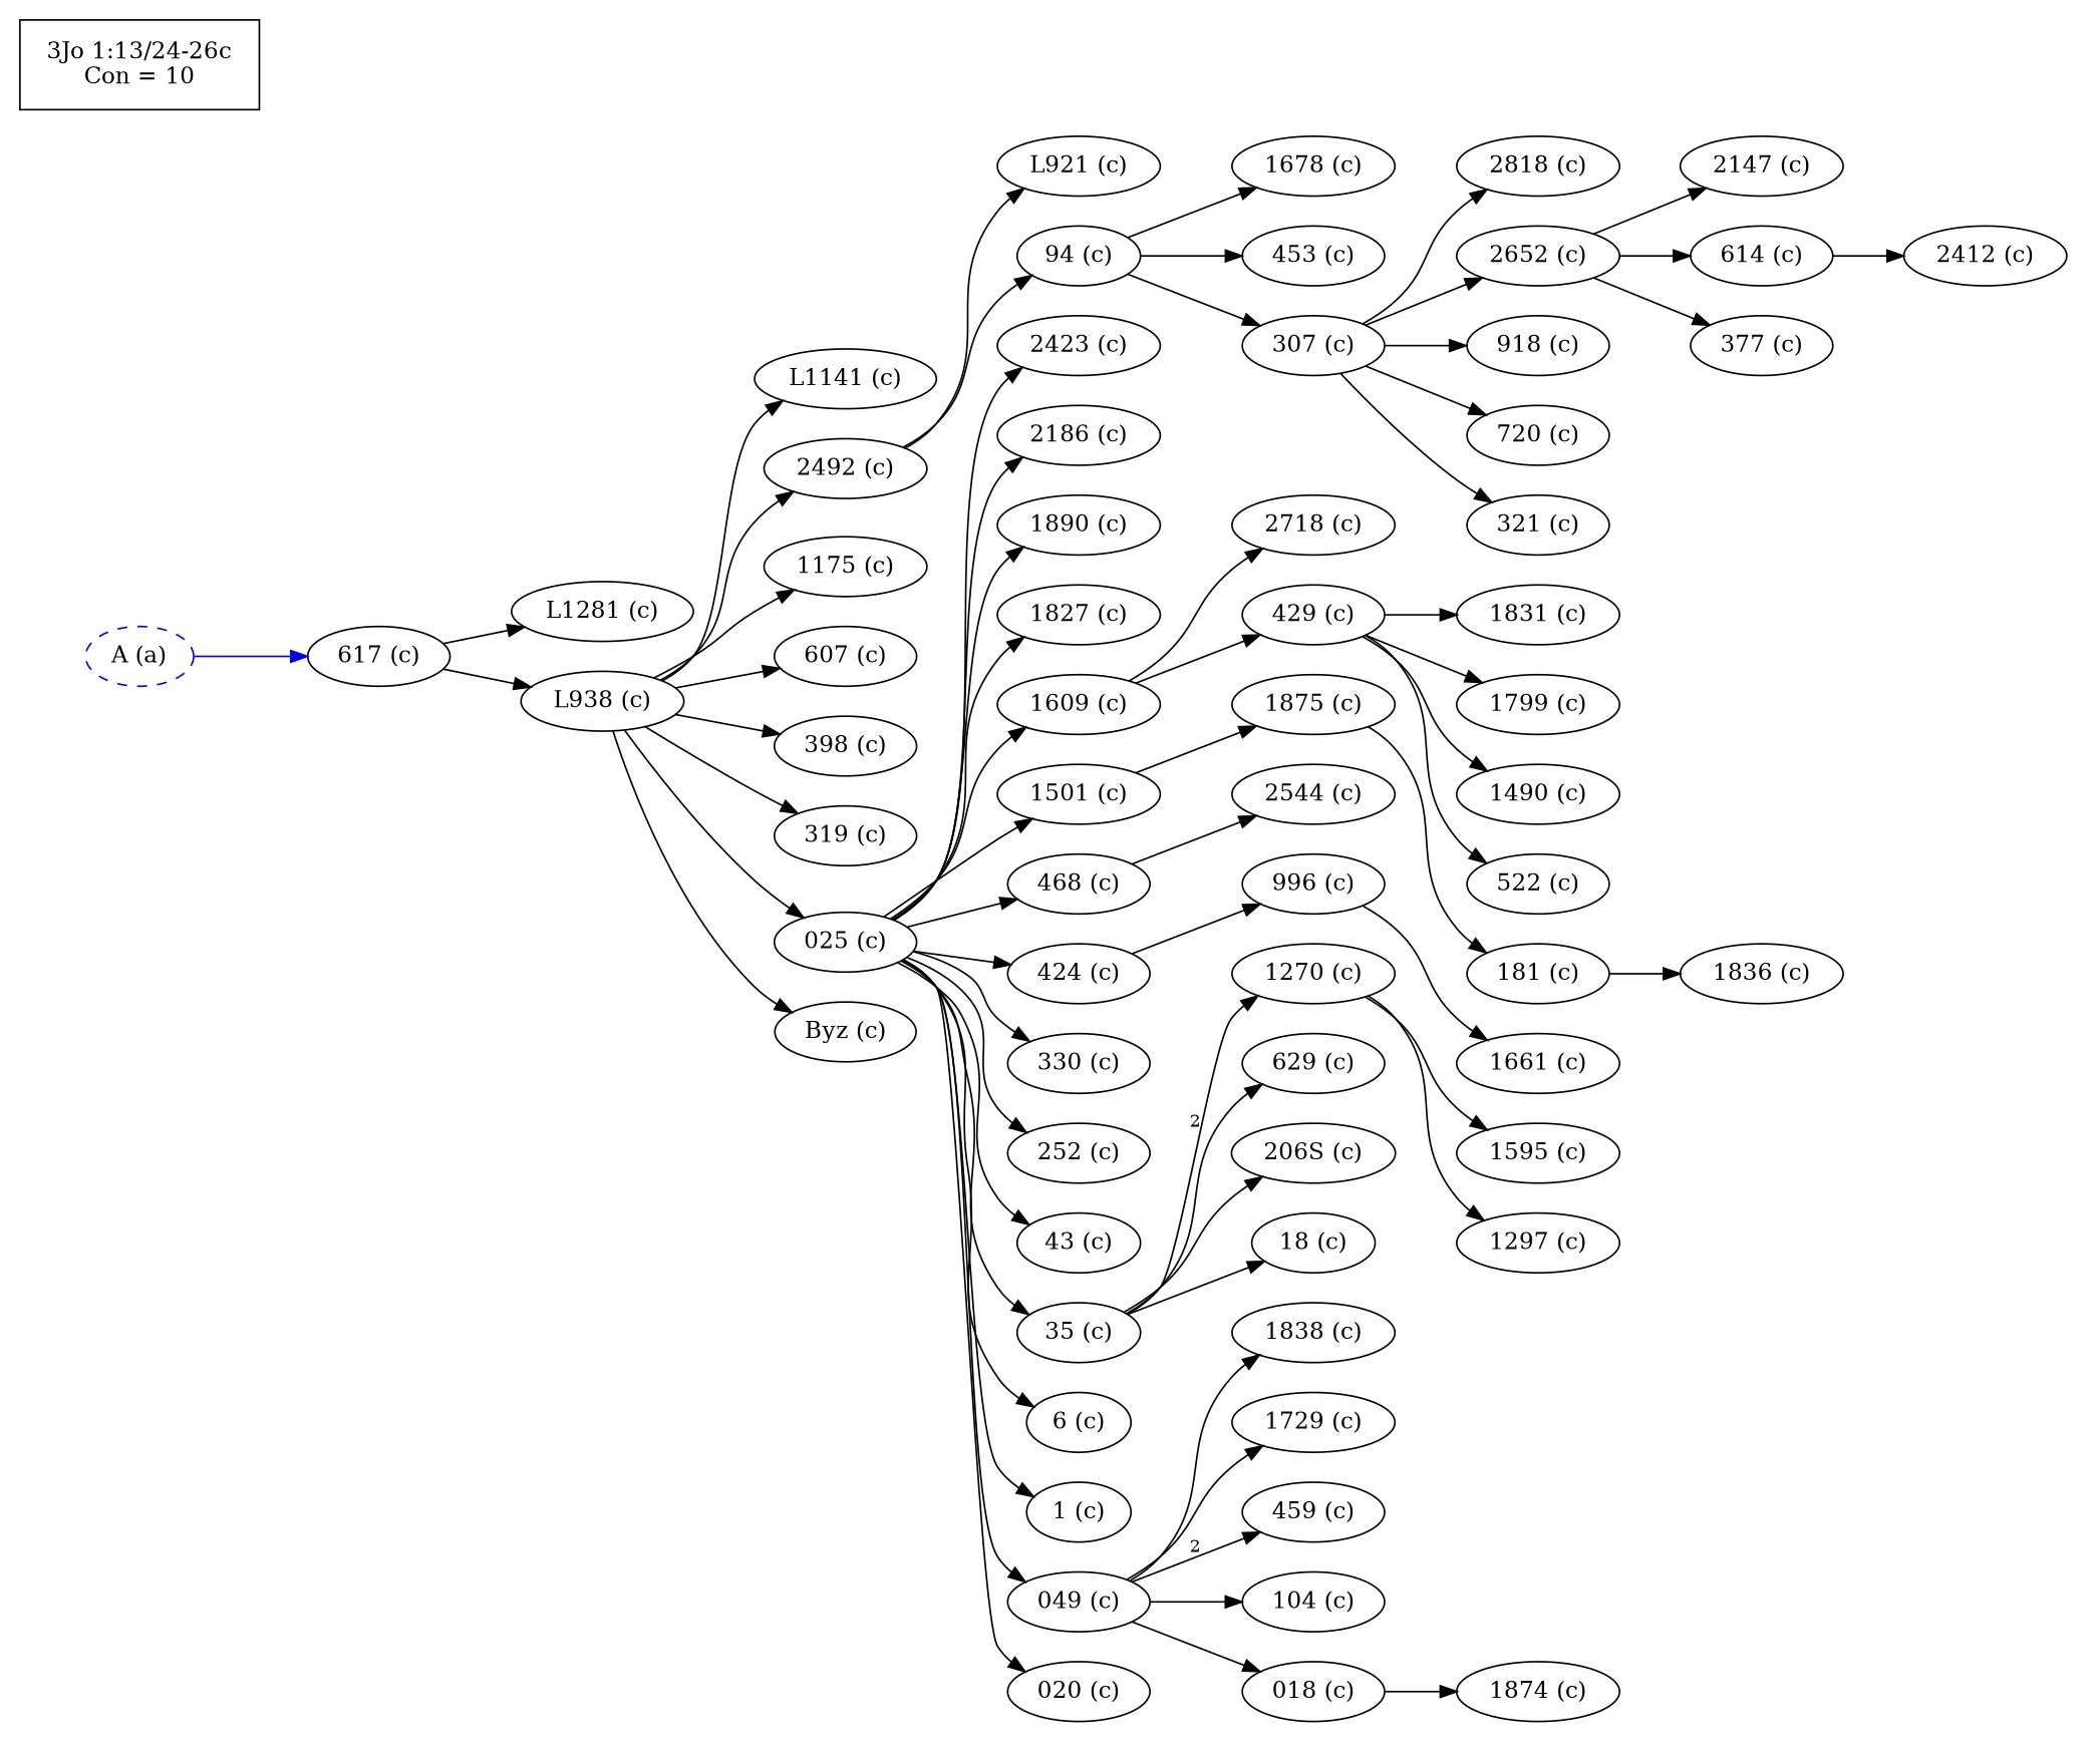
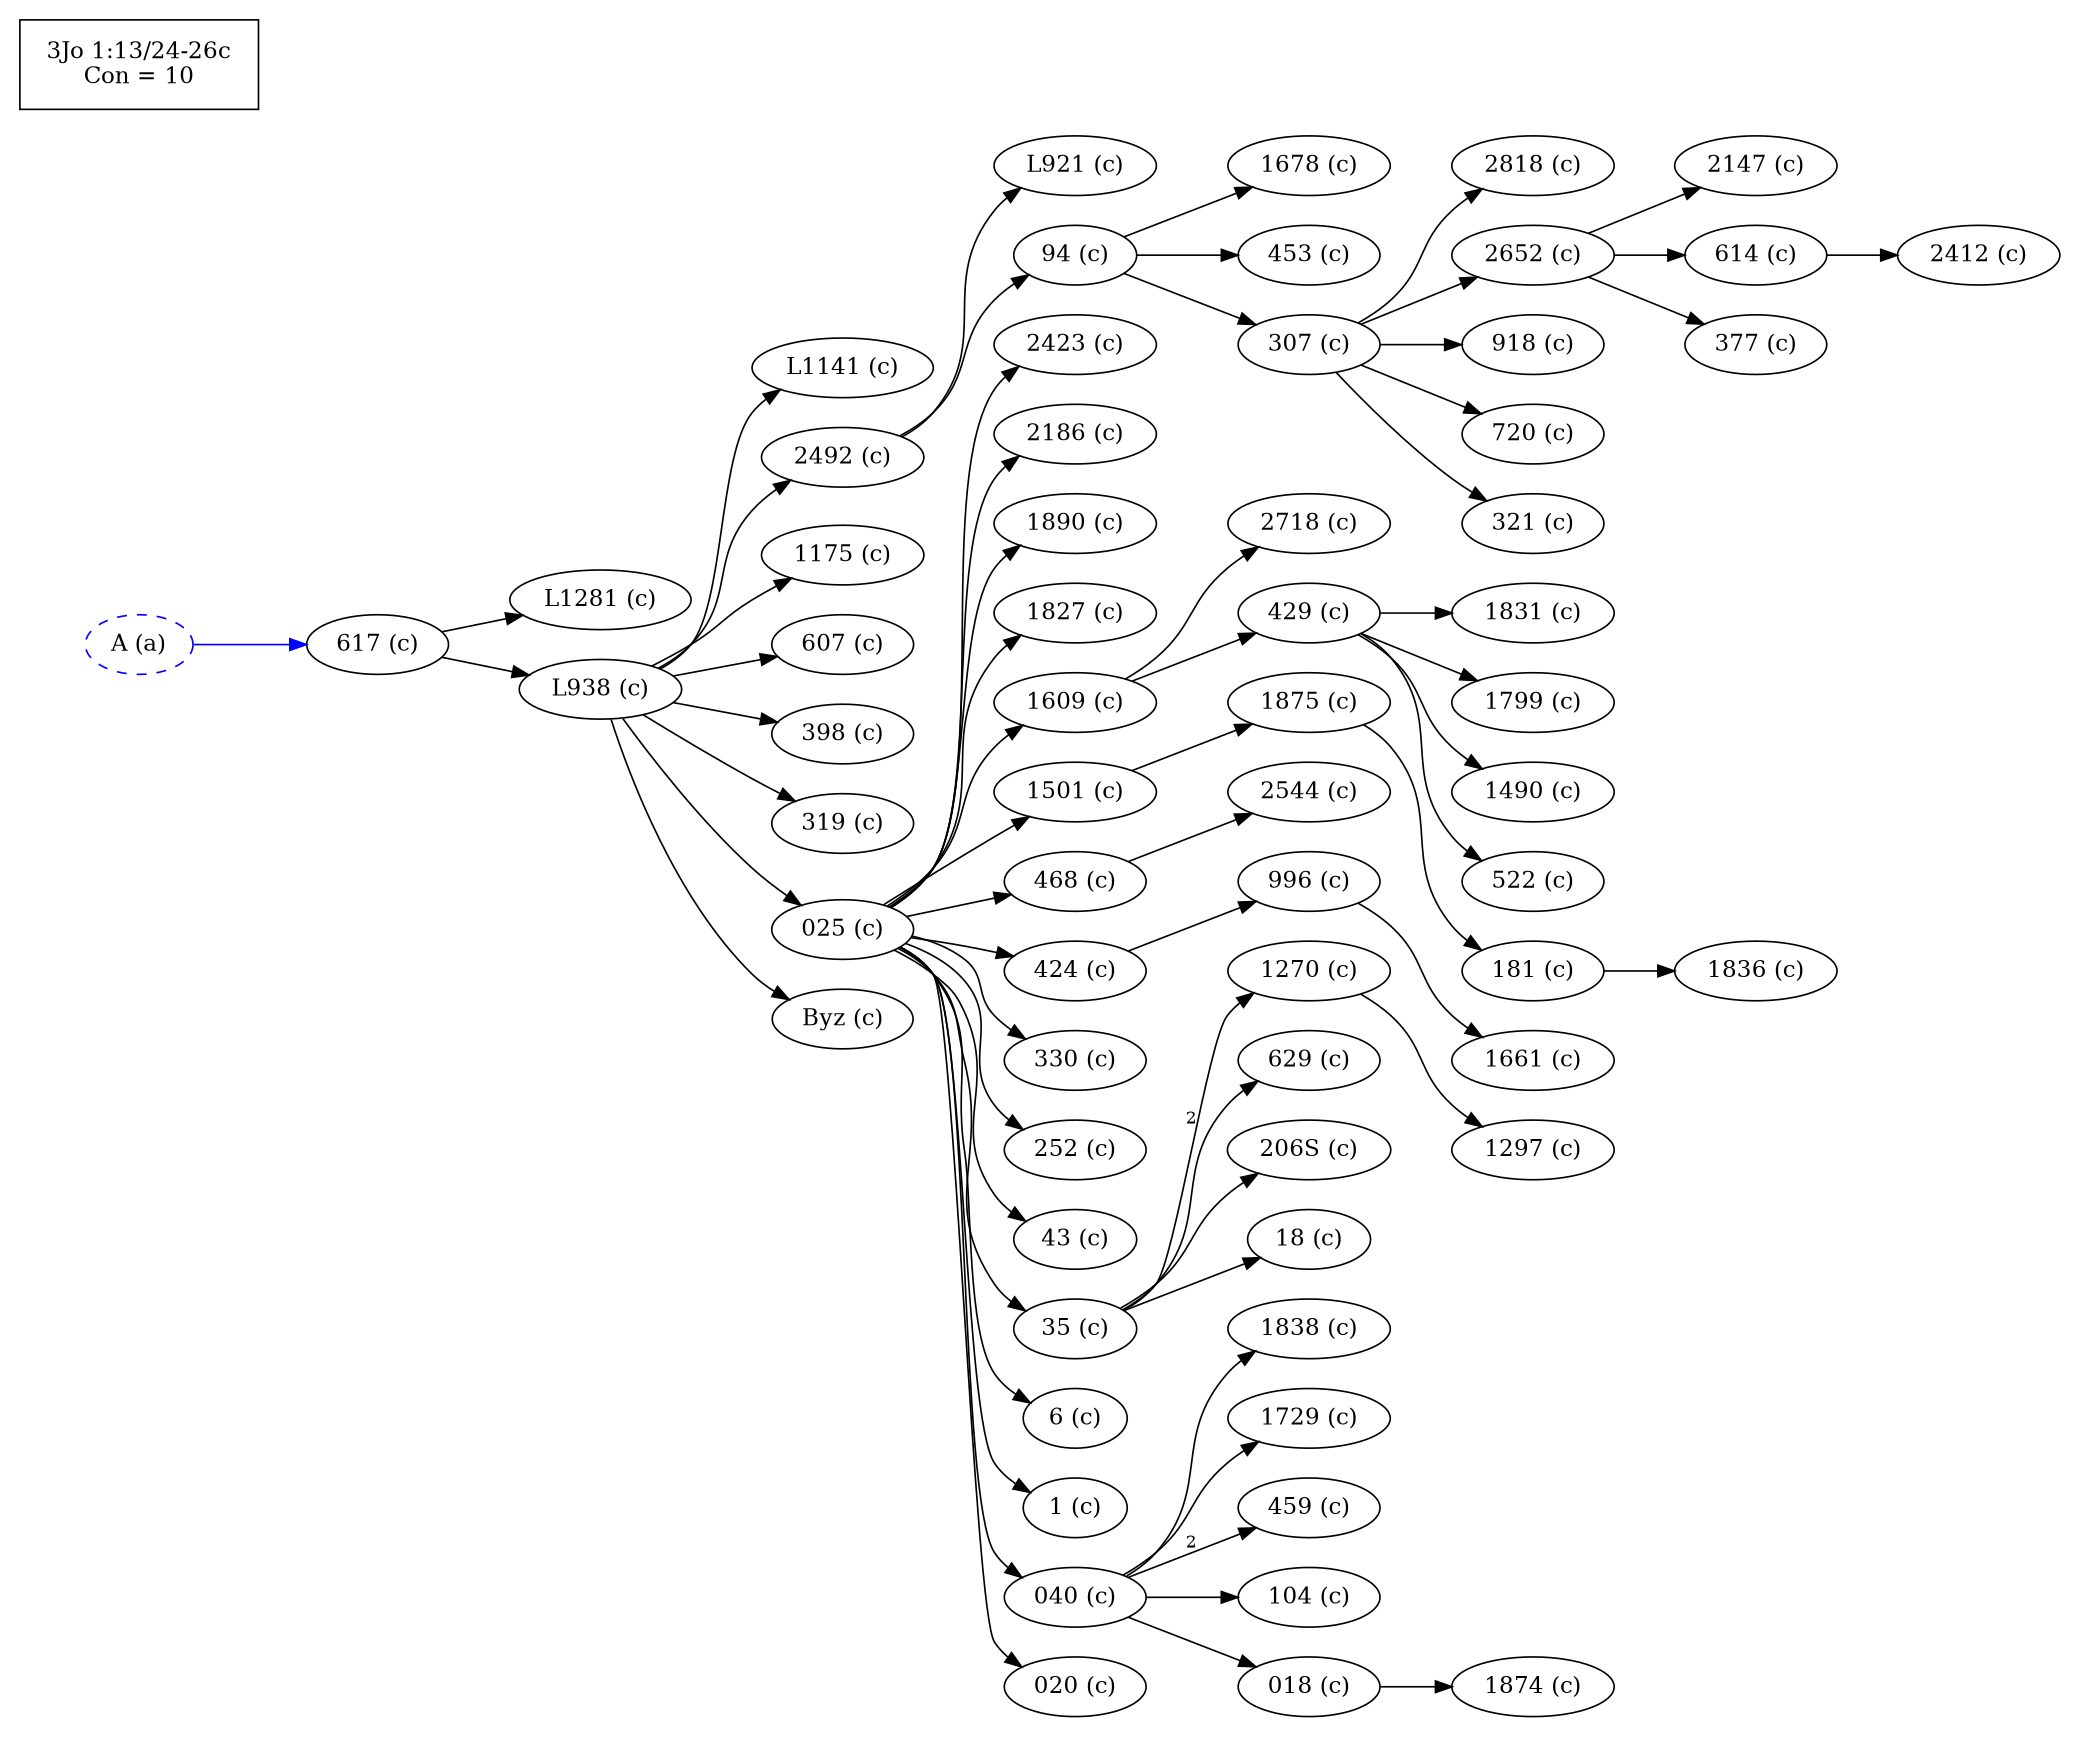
  digraph {
    rankdir=LR
    node [shape=ellipse]
    edge [color=black]
    n1 [label="Byz (c)"]
    n2 [label="018 (c)"]
    n3 [label="1874 (c)"]
    n4 [label="020 (c)"]
    n5 [label="025 (c)"]
-   n6 [label="049 (c)"]
+   n6 [label="040 (c)"]
    n7 [label="1 (c)"]
    n8 [label="6 (c)"]
    n9 [label="35 (c)"]
    n10 [label="43 (c)"]
    n11 [label="252 (c)"]
    n12 [label="330 (c)"]
    n13 [label="424 (c)"]
    n14 [label="468 (c)"]
    n15 [label="1501 (c)"]
    n16 [label="1609 (c)"]
    n17 [label="1827 (c)"]
    n18 [label="1890 (c)"]
    n19 [label="2186 (c)"]
    n20 [label="2423 (c)"]
    n21 [label="104 (c)"]
    n22 [label="459 (c)"]
    n23 [label="1729 (c)"]
    n24 [label="1838 (c)"]
    n25 [label="18 (c)"]
    n26 [label="206S (c)"]
    n27 [label="629 (c)"]
    n28 [label="1270 (c)"]
    n29 [label="94 (c)"]
    n30 [label="307 (c)"]
    n31 [label="453 (c)"]
    n32 [label="1678 (c)"]
    n33 [label="181 (c)"]
    n34 [label="1836 (c)"]
    n35 [label="321 (c)"]
    n36 [label="720 (c)"]
    n37 [label="918 (c)"]
    n38 [label="2652 (c)"]
    n39 [label="2818 (c)"]
    n40 [label="319 (c)"]
    n41 [label="377 (c)"]
    n42 [label="398 (c)"]
    n43 [label="996 (c)"]
    n44 [label="429 (c)"]
    n45 [label="522 (c)"]
    n46 [label="1490 (c)"]
    n47 [label="1799 (c)"]
    n48 [label="1831 (c)"]
    n49 [label="2544 (c)"]
    n50 [label="607 (c)"]
    n51 [label="614 (c)"]
    n52 [label="2412 (c)"]
    n53 [label="617 (c)"]
    n54 [label="L938 (c)"]
    n55 [label="L1281 (c)"]
    n56 [label="1661 (c)"]
    n57 [label="1175 (c)"]
    n58 [label="1297 (c)"]
-   n59 [label="1595 (c)"]
    n60 [label="1875 (c)"]
    n61 [label="2718 (c)"]
    n62 [label="2147 (c)"]
    n63 [label="2492 (c)"]
    n64 [label="L921 (c)"]
    n65 [label="L1141 (c)"]
    n66 [color=blue label="A (a)" style=dashed]
    n67 [label="3Jo 1:13/24-26c\nCon = 10" shape=plaintext]
    subgraph cluster_1 {
      style=invis
      n1
      n2
      n3
      n4
      n5
      n6
      n7
      n8
      n9
      n10
      n11
      n12
      n13
      n14
      n15
      n16
      n17
      n18
      n19
      n20
      n21
      n22
      n23
      n24
      n25
      n26
      n27
      n28
      n29
      n30
      n31
      n32
      n33
      n34
      n35
      n36
      n37
      n38
      n39
      n40
      n41
      n42
      n43
      n44
      n45
      n46
      n47
      n48
      n49
      n50
      n51
      n52
      n53
      n54
      n55
      n56
      n57
      n58
-     n59
      n60
      n61
      n62
      n63
      n64
      n65
      n66
    }
    subgraph cluster_2 {
      n67
    }
    n2 -> n3
    n5 -> n4
    n5 -> n6
    n5 -> n7
    n5 -> n8
    n5 -> n9
    n5 -> n10
    n5 -> n11
    n5 -> n12
    n5 -> n13
    n5 -> n14
    n5 -> n15
    n5 -> n16
    n5 -> n17
    n5 -> n18
    n5 -> n19
    n5 -> n20
    n6 -> n2
    n6 -> n21
    n6 -> n22 [fontsize=10 label=2]
    n6 -> n23
    n6 -> n24
    n9 -> n25
    n9 -> n26
    n9 -> n27
    n9 -> n28 [fontsize=10 label=2]
    n13 -> n43
    n14 -> n49
    n15 -> n60
    n16 -> n44
    n16 -> n61
    n28 -> n58
-   n28 -> n59
    n29 -> n30
    n29 -> n31
    n29 -> n32
    n30 -> n35
    n30 -> n36
    n30 -> n37
    n30 -> n38
    n30 -> n39
    n33 -> n34
    n38 -> n41
    n38 -> n51
    n38 -> n62
    n43 -> n56
    n44 -> n45
    n44 -> n46
    n44 -> n47
    n44 -> n48
    n51 -> n52
    n53 -> n54
    n53 -> n55
    n54 -> n1
    n54 -> n5
    n54 -> n40
    n54 -> n42
    n54 -> n50
    n54 -> n57
    n54 -> n63
    n54 -> n65
    n60 -> n33
    n63 -> n29
    n63 -> n64
    n66 -> n53 [color=blue]
  }
